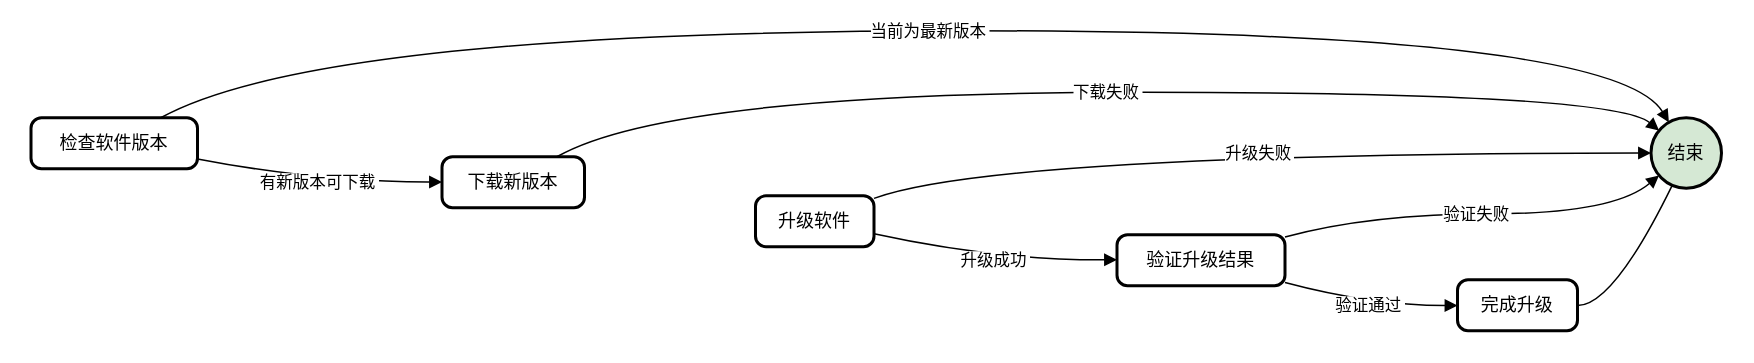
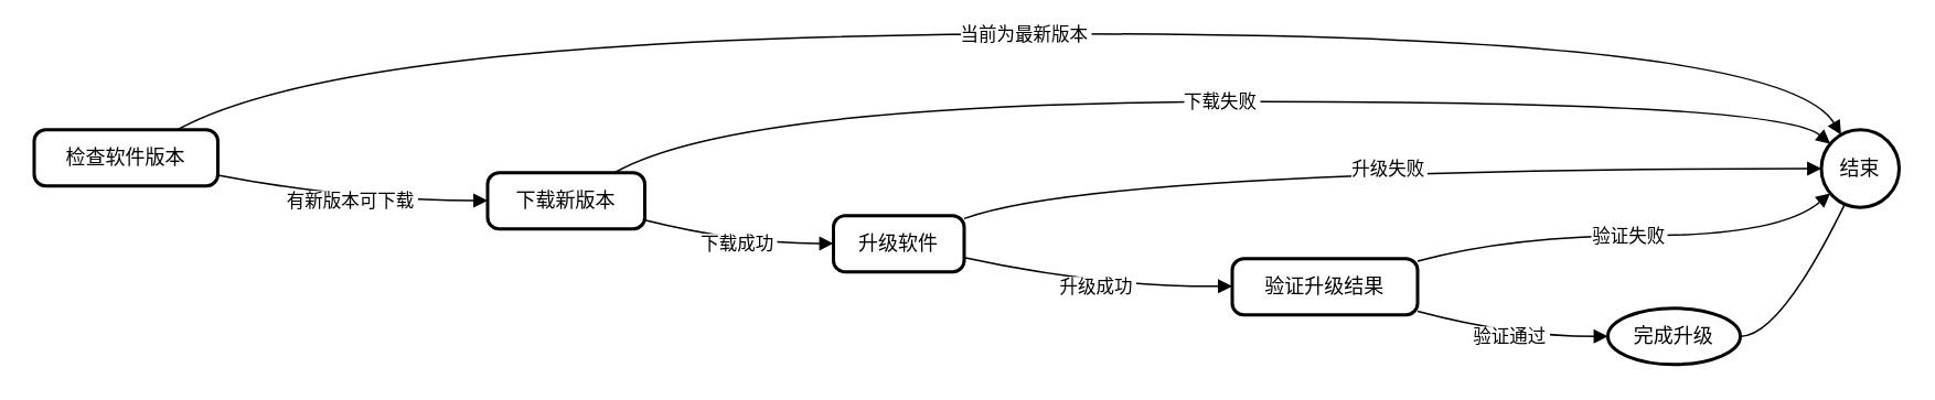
  <mxCell id="0" />
  <mxCell id="1" parent="0" />
  <mxCell id="2" value="检查软件版本" style="rounded=1;absoluteArcSize=1;arcSize=14;whiteSpace=wrap;strokeWidth=2;" vertex="1" parent="1"><mxGeometry x="20" y="78" width="111" height="34" as="geometry" /></mxCell>
  <mxCell id="3" value="下载新版本" style="rounded=1;absoluteArcSize=1;arcSize=14;whiteSpace=wrap;strokeWidth=2;" vertex="1" parent="1"><mxGeometry x="294" y="104" width="95" height="34" as="geometry" /></mxCell>
  <mxCell id="4" value="升级软件" style="rounded=1;absoluteArcSize=1;arcSize=14;whiteSpace=wrap;strokeWidth=2;" vertex="1" parent="1"><mxGeometry x="503" y="130" width="79" height="34" as="geometry" /></mxCell>
  <mxCell id="5" value="验证升级结果" style="rounded=1;absoluteArcSize=1;arcSize=14;whiteSpace=wrap;strokeWidth=2;" vertex="1" parent="1"><mxGeometry x="744" y="156" width="112" height="34" as="geometry" /></mxCell>
- <mxCell id="6" value="完成升级" style="rounded=1;absoluteArcSize=1;arcSize=14;whiteSpace=wrap;strokeWidth=2;" vertex="1" parent="1"><mxGeometry x="971" y="186" width="80" height="34" as="geometry" /></mxCell>
- <mxCell id="7" value="结束" style="ellipse;aspect=fixed;strokeWidth=2;whiteSpace=wrap;fillColor=#d5e8d4;" vertex="1" parent="1"><mxGeometry x="1100" y="78" width="47" height="47" as="geometry" /></mxCell>
+ <mxCell id="6" value="完成升级" style="ellipse;absoluteArcSize=1;arcSize=14;whiteSpace=wrap;strokeWidth=2;" vertex="1" parent="1"><mxGeometry x="971" y="186" width="80" height="34" as="geometry" /></mxCell>
+ <mxCell id="7" value="结束" style="ellipse;aspect=fixed;strokeWidth=2;whiteSpace=wrap;" vertex="1" parent="1"><mxGeometry x="1100" y="78" width="47" height="47" as="geometry" /></mxCell>
  <mxCell id="8" value="当前为最新版本" style="curved=1;startArrow=none;endArrow=block;exitX=0.778;exitY=0.002;entryX=0.208;entryY=4.058e-8;" edge="1" parent="1" source="2" target="7"><mxGeometry relative="1" as="geometry"><Array as="points"><mxPoint x="212" y="20" /><mxPoint x="1075" y="20" /></Array></mxGeometry></mxCell>
  <mxCell id="9" value="有新版本可下载" style="curved=1;startArrow=none;endArrow=block;exitX=1;exitY=0.807;entryX=-0.004;entryY=0.495;" edge="1" parent="1" source="2" target="3"><mxGeometry relative="1" as="geometry"><Array as="points"><mxPoint x="212" y="121" /></Array></mxGeometry></mxCell>
+ <mxCell id="10" value="下载成功" style="curved=1;startArrow=none;endArrow=block;exitX=0.996;exitY=0.842;entryX=-0.004;entryY=0.493;" edge="1" parent="1" source="3" target="4"><mxGeometry relative="1" as="geometry"><Array as="points"><mxPoint x="446" y="147" /></Array></mxGeometry></mxCell>
  <mxCell id="11" value="下载失败" style="curved=1;startArrow=none;endArrow=block;exitX=0.806;exitY=5.61e-8;entryX=0.007;entryY=0.082;" edge="1" parent="1" source="3" target="7"><mxGeometry relative="1" as="geometry"><Array as="points"><mxPoint x="446" y="61" /><mxPoint x="1075" y="61" /></Array></mxGeometry></mxCell>
  <mxCell id="12" value="升级成功" style="curved=1;startArrow=none;endArrow=block;exitX=0.996;exitY=0.743;entryX=-0.003;entryY=0.49;" edge="1" parent="1" source="4" target="5"><mxGeometry relative="1" as="geometry"><Array as="points"><mxPoint x="663" y="173" /></Array></mxGeometry></mxCell>
  <mxCell id="13" value="升级失败" style="curved=1;startArrow=none;endArrow=block;exitX=0.996;exitY=0.056;entryX=0.007;entryY=0.5;" edge="1" parent="1" source="4" target="7"><mxGeometry relative="1" as="geometry"><Array as="points"><mxPoint x="663" y="102" /></Array></mxGeometry></mxCell>
  <mxCell id="14" value="验证通过" style="curved=1;startArrow=none;endArrow=block;exitX=1.0;exitY=0.935;entryX=-0.004;entryY=0.507;" edge="1" parent="1" source="5" target="6"><mxGeometry relative="1" as="geometry"><Array as="points"><mxPoint x="913" y="203" /></Array></mxGeometry></mxCell>
  <mxCell id="15" value="验证失败" style="curved=1;startArrow=none;endArrow=block;exitX=1.0;exitY=0.045;entryX=0.007;entryY=0.918;" edge="1" parent="1" source="5" target="7"><mxGeometry relative="1" as="geometry"><Array as="points"><mxPoint x="913" y="142" /><mxPoint x="1075" y="142" /></Array></mxGeometry></mxCell>
  <mxCell id="16" value="" style="curved=1;startArrow=none;endArrow=none;exitX=0.992;exitY=0.507;entryX=0.269;entryY=1.0;" edge="1" parent="1" source="6" target="7"><mxGeometry relative="1" as="geometry"><Array as="points"><mxPoint x="1075" y="203" /></Array></mxGeometry></mxCell>
